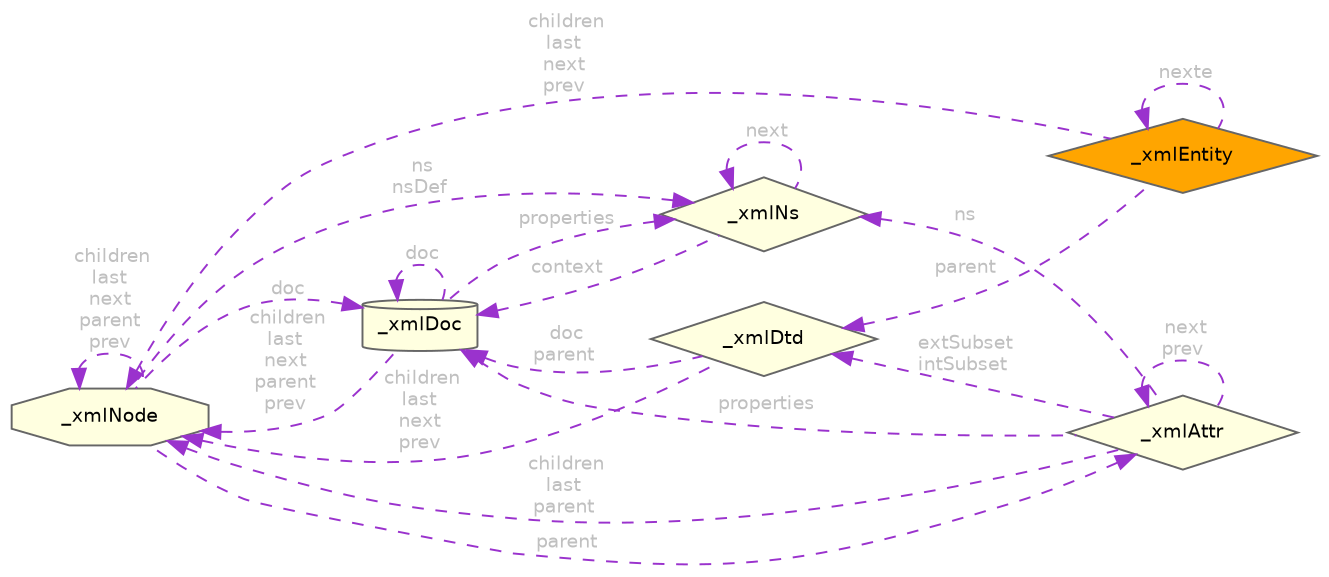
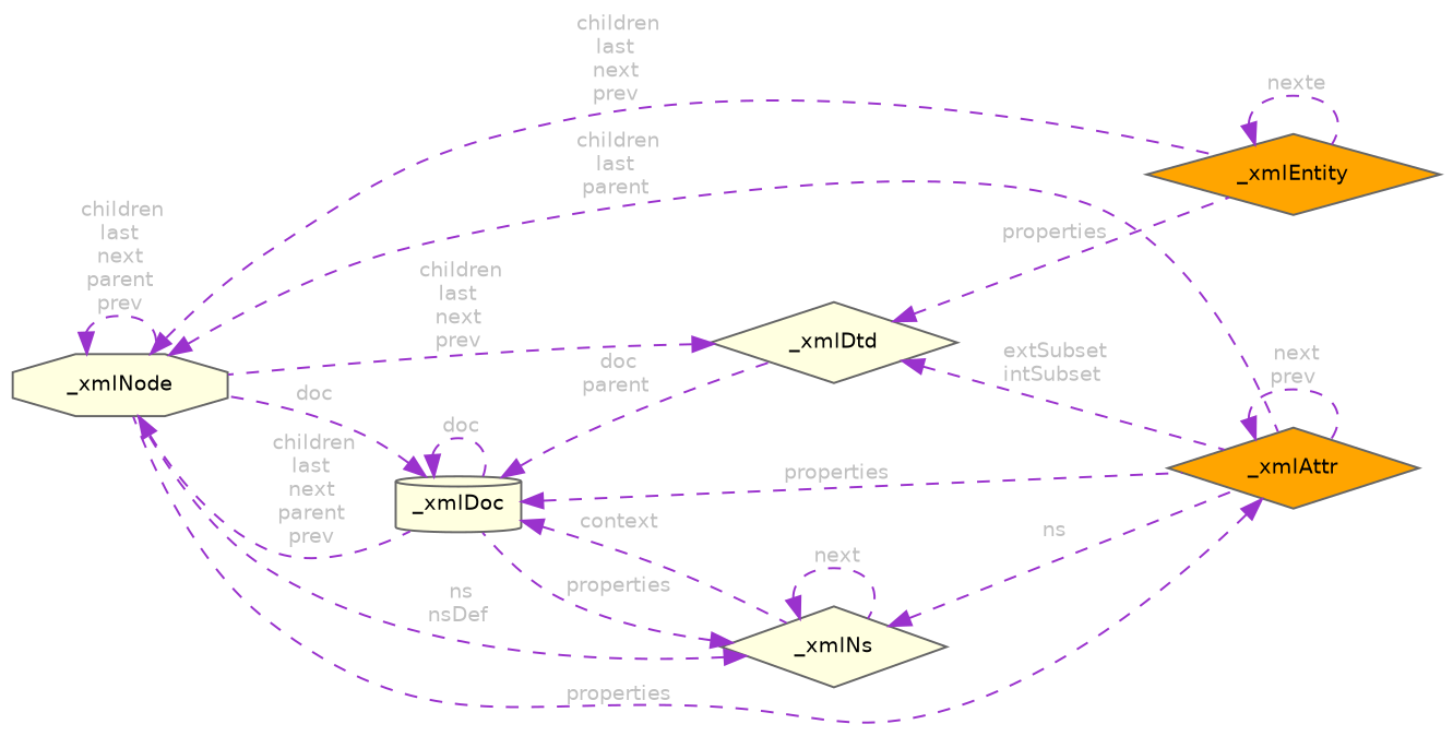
  digraph {
    rankdir=LR
    node [color=gray40 fillcolor=lightyellow fontname=Helvetica fontsize=10 shape=diamond style=filled]
    edge [color=darkorchid3 dir=back fontcolor=grey fontname=Helvetica fontsize=10 labelfontname=Helvetica labelfontsize=10 style=dashed]
    n1 [fillcolor=orange fontcolor=black height=0.2 label=_xmlEntity width=0.4]
    n2 [height=0.2 label=_xmlNode shape=octagon width=0.4]
    n3 [height=0.2 label=_xmlDoc shape=cylinder width=0.4]
    n4 [height=0.2 label=_xmlDtd width=0.4]
-   n5 [height=0.2 label=_xmlAttr width=0.4]
+   n5 [fillcolor=orange height=0.2 label=_xmlAttr width=0.4]
    n6 [height=0.2 label=_xmlNs width=0.4]
    n1 -> n1 [label=" nexte"]
    n2 -> n1 [label=" children\nlast\nnext\nprev"]
    n2 -> n2 [label=" children\nlast\nnext\nparent\nprev"]
    n2 -> n3 [label=" children\nlast\nnext\nparent\nprev"]
-   n2 -> n4 [label=" children\nlast\nnext\nprev"]
+   n4 -> n2 [label=" children\nlast\nnext\nprev"]
    n2 -> n5 [label=" children\nlast\nparent"]
    n3 -> n2 [label=" doc"]
    n3 -> n3 [label=" doc"]
    n3 -> n4 [label=" doc\nparent"]
    n3 -> n5 [label=" properties"]
    n3 -> n6 [label=" context"]
-   n4 -> n1 [label=" parent"]
+   n4 -> n1 [label=" properties"]
    n4 -> n5 [label=" extSubset\nintSubset"]
-   n5 -> n2 [label=" parent"]
+   n5 -> n2 [label=" properties"]
    n5 -> n5 [label=" next\nprev"]
    n6 -> n2 [label=" ns\nnsDef"]
    n6 -> n3 [label=" properties"]
    n6 -> n5 [label=" ns"]
    n6 -> n6 [label=" next"]
  }
